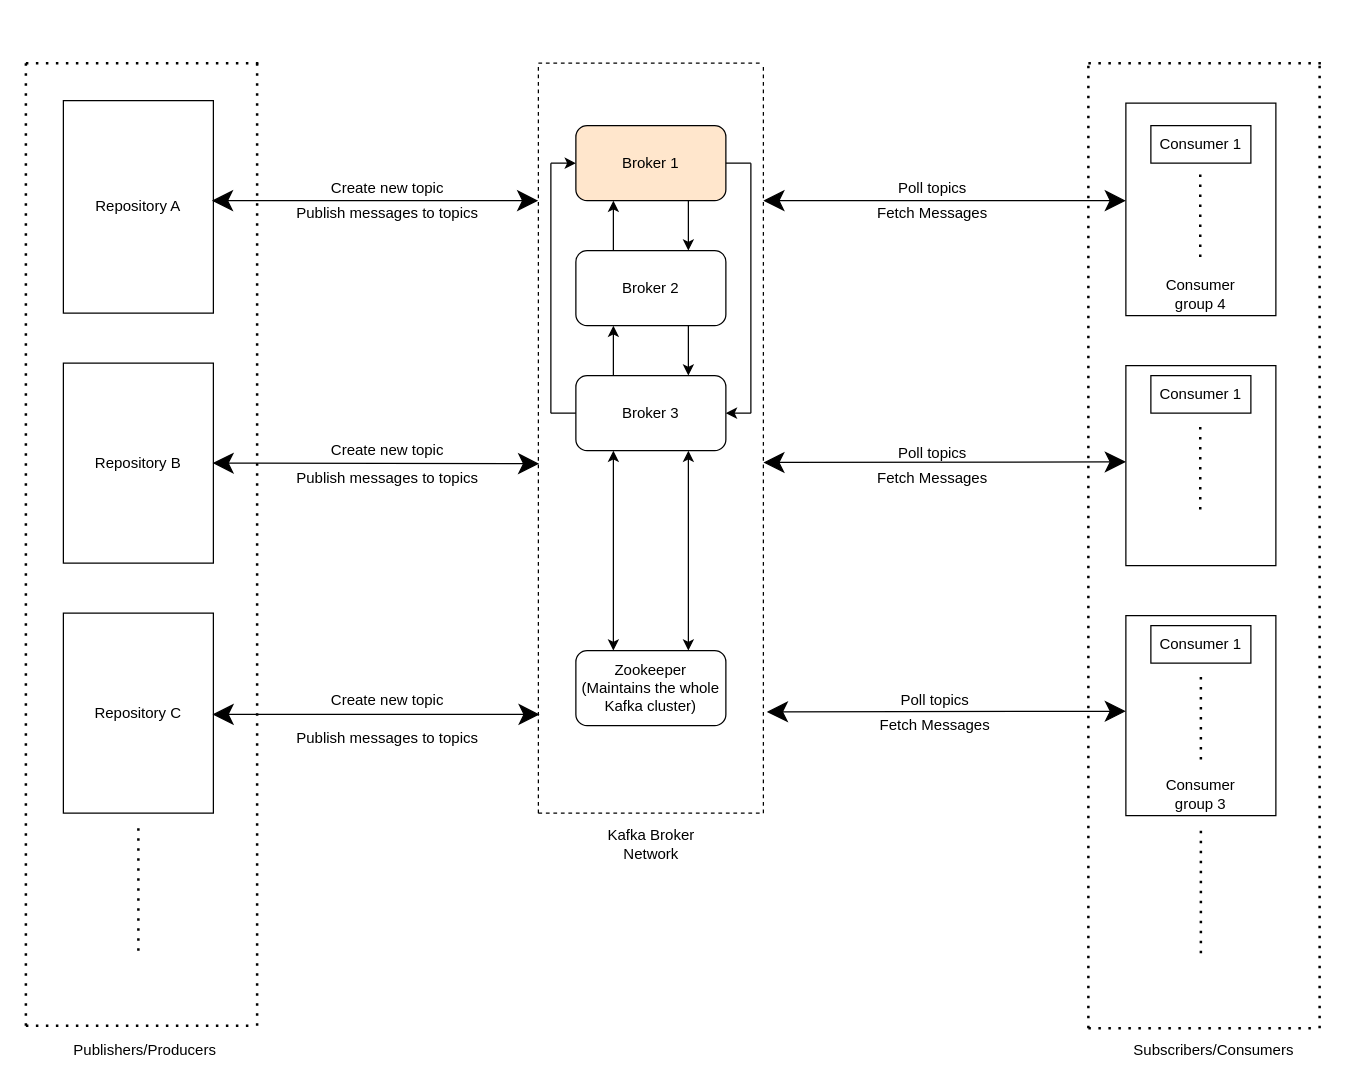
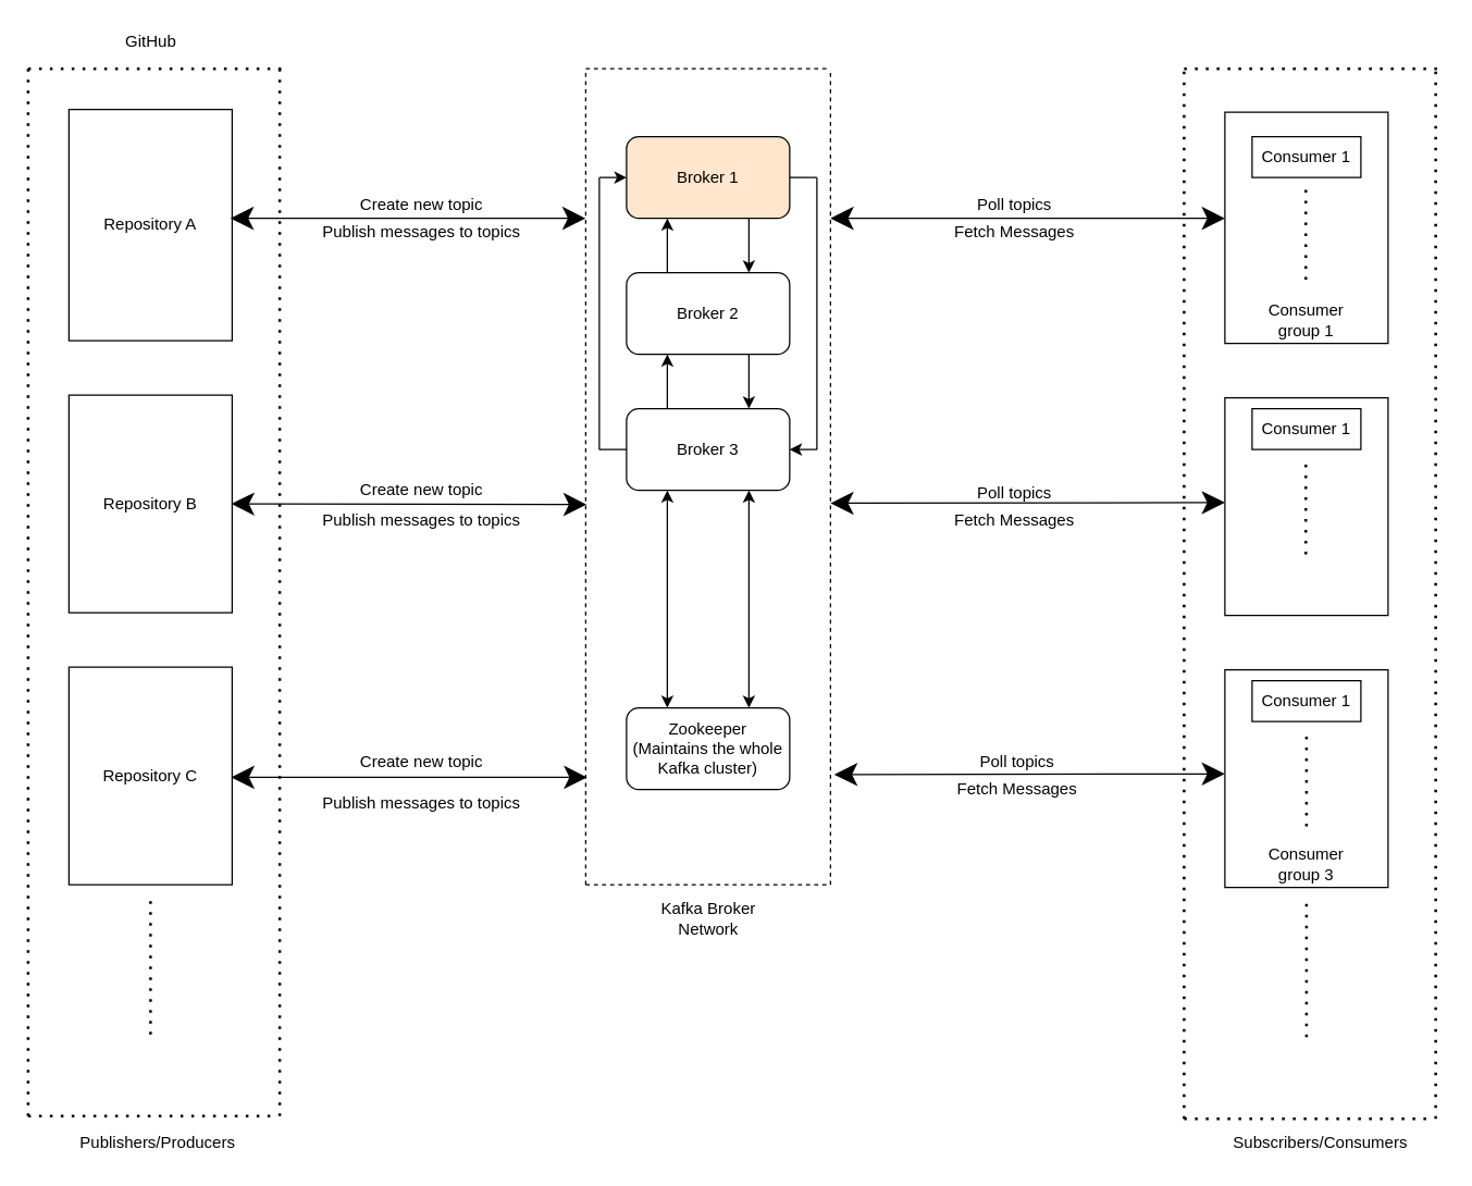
  <mxCell id="0" />
  <mxCell id="1" parent="0" />
  <mxCell id="2" value="Repository A" style="rounded=0;whiteSpace=wrap;html=1;hachureGap=4;pointerEvents=0;" parent="1" vertex="1"><mxGeometry x="50" y="80" width="120" height="170" as="geometry" /></mxCell>
  <mxCell id="3" value="Repository B" style="rounded=0;whiteSpace=wrap;html=1;hachureGap=4;pointerEvents=0;" parent="1" vertex="1"><mxGeometry x="50" y="290" width="120" height="160" as="geometry" /></mxCell>
  <mxCell id="4" value="Repository C" style="rounded=0;whiteSpace=wrap;html=1;hachureGap=4;pointerEvents=0;" parent="1" vertex="1"><mxGeometry x="50" y="490" width="120" height="160" as="geometry" /></mxCell>
  <mxCell id="5" value="" style="endArrow=none;dashed=1;html=1;dashPattern=1 3;strokeWidth=2;startSize=14;endSize=14;sourcePerimeterSpacing=8;targetPerimeterSpacing=8;" parent="1" edge="1"><mxGeometry width="50" height="50" relative="1" as="geometry"><mxPoint x="20" y="820" as="sourcePoint" /><mxPoint x="20" y="50" as="targetPoint" /></mxGeometry></mxCell>
  <mxCell id="6" value="" style="endArrow=none;dashed=1;html=1;dashPattern=1 3;strokeWidth=2;startSize=14;endSize=14;sourcePerimeterSpacing=8;targetPerimeterSpacing=8;" parent="1" edge="1"><mxGeometry width="50" height="50" relative="1" as="geometry"><mxPoint x="205" y="820" as="sourcePoint" /><mxPoint x="205" y="45" as="targetPoint" /></mxGeometry></mxCell>
  <mxCell id="7" value="" style="endArrow=none;dashed=1;html=1;dashPattern=1 3;strokeWidth=2;startSize=14;endSize=14;sourcePerimeterSpacing=8;targetPerimeterSpacing=8;" parent="1" edge="1"><mxGeometry width="50" height="50" relative="1" as="geometry"><mxPoint x="20" y="820" as="sourcePoint" /><mxPoint x="200" y="820" as="targetPoint" /></mxGeometry></mxCell>
  <mxCell id="8" value="" style="endArrow=none;dashed=1;html=1;dashPattern=1 3;strokeWidth=2;startSize=14;endSize=14;sourcePerimeterSpacing=8;targetPerimeterSpacing=8;" parent="1" edge="1"><mxGeometry width="50" height="50" relative="1" as="geometry"><mxPoint x="20" y="50" as="sourcePoint" /><mxPoint x="210" y="50" as="targetPoint" /></mxGeometry></mxCell>
  <mxCell id="9" value="" style="endArrow=none;dashed=1;html=1;dashPattern=1 3;strokeWidth=2;startSize=14;endSize=14;sourcePerimeterSpacing=8;targetPerimeterSpacing=8;" parent="1" edge="1"><mxGeometry width="50" height="50" relative="1" as="geometry"><mxPoint x="110" y="760" as="sourcePoint" /><mxPoint x="110" y="660" as="targetPoint" /></mxGeometry></mxCell>
  <mxCell id="10" value="Publishers/Producers" style="text;html=1;align=center;verticalAlign=middle;resizable=0;points=[];autosize=1;strokeColor=none;fillColor=none;" parent="1" vertex="1"><mxGeometry x="50" y="830" width="130" height="20" as="geometry" /></mxCell>
  <mxCell id="11" value="" style="endArrow=classic;startArrow=classic;html=1;startSize=14;endSize=14;sourcePerimeterSpacing=8;targetPerimeterSpacing=8;" parent="1" edge="1"><mxGeometry width="50" height="50" relative="1" as="geometry"><mxPoint x="168.87" y="160" as="sourcePoint" /><mxPoint x="429.87" y="160" as="targetPoint" /></mxGeometry></mxCell>
  <mxCell id="12" value="" style="endArrow=classic;startArrow=classic;html=1;startSize=14;endSize=14;sourcePerimeterSpacing=8;targetPerimeterSpacing=8;entryX=0.007;entryY=0.194;entryDx=0;entryDy=0;entryPerimeter=0;" parent="1" edge="1"><mxGeometry width="50" height="50" relative="1" as="geometry"><mxPoint x="169.37" y="370" as="sourcePoint" /><mxPoint x="430.63" y="370.44" as="targetPoint" /></mxGeometry></mxCell>
  <mxCell id="13" value="" style="endArrow=classic;startArrow=classic;html=1;startSize=14;endSize=14;sourcePerimeterSpacing=8;targetPerimeterSpacing=8;" parent="1" edge="1"><mxGeometry width="50" height="50" relative="1" as="geometry"><mxPoint x="169.37" y="571" as="sourcePoint" /><mxPoint x="431" y="571" as="targetPoint" /></mxGeometry></mxCell>
  <mxCell id="14" value="Create new topic" style="text;html=1;align=center;verticalAlign=middle;resizable=0;points=[];autosize=1;strokeColor=none;fillColor=none;" parent="1" vertex="1"><mxGeometry x="253.87" y="140" width="110" height="20" as="geometry" /></mxCell>
  <mxCell id="15" value="Publish messages to topics" style="text;html=1;align=center;verticalAlign=middle;resizable=0;points=[];autosize=1;strokeColor=none;fillColor=none;" parent="1" vertex="1"><mxGeometry x="228.87" y="160" width="160" height="20" as="geometry" /></mxCell>
  <mxCell id="16" value="Create new topic" style="text;html=1;align=center;verticalAlign=middle;resizable=0;points=[];autosize=1;strokeColor=none;fillColor=none;" parent="1" vertex="1"><mxGeometry x="253.87" y="350" width="110" height="20" as="geometry" /></mxCell>
  <mxCell id="17" value="Publish messages to topics" style="text;html=1;align=center;verticalAlign=middle;resizable=0;points=[];autosize=1;strokeColor=none;fillColor=none;" parent="1" vertex="1"><mxGeometry x="228.87" y="372" width="160" height="20" as="geometry" /></mxCell>
  <mxCell id="18" value="Create new topic" style="text;html=1;align=center;verticalAlign=middle;resizable=0;points=[];autosize=1;strokeColor=none;fillColor=none;rotation=0;" parent="1" vertex="1"><mxGeometry x="253.87" y="550" width="110" height="20" as="geometry" /></mxCell>
  <mxCell id="19" value="" style="rounded=0;whiteSpace=wrap;html=1;hachureGap=4;pointerEvents=0;" parent="1" vertex="1"><mxGeometry x="900" y="82" width="120" height="170" as="geometry" /></mxCell>
  <mxCell id="20" value="&lt;span style=&quot;color: rgba(0 , 0 , 0 , 0) ; font-family: monospace ; font-size: 0px&quot;&gt;%3CmxGraphModel%3E%3Croot%3E%3CmxCell%20id%3D%220%22%2F%3E%3CmxCell%20id%3D%221%22%20parent%3D%220%22%2F%3E%3CmxCell%20id%3D%222%22%20value%3D%22Consumer%20group%201%22%20style%3D%22text%3Bhtml%3D1%3BstrokeColor%3Dnone%3BfillColor%3Dnone%3Balign%3Dcenter%3BverticalAlign%3Dmiddle%3BwhiteSpace%3Dwrap%3Brounded%3D0%3B%22%20vertex%3D%221%22%20parent%3D%221%22%3E%3CmxGeometry%20x%3D%22940%22%20y%3D%22205%22%20width%3D%2260%22%20height%3D%2230%22%20as%3D%22geometry%22%2F%3E%3C%2FmxCell%3E%3C%2Froot%3E%3C%2FmxGraphModel%3E&lt;/span&gt;" style="rounded=0;whiteSpace=wrap;html=1;hachureGap=4;pointerEvents=0;" parent="1" vertex="1"><mxGeometry x="900" y="292" width="120" height="160" as="geometry" /></mxCell>
  <mxCell id="21" value="" style="rounded=0;whiteSpace=wrap;html=1;hachureGap=4;pointerEvents=0;" parent="1" vertex="1"><mxGeometry x="900" y="492" width="120" height="160" as="geometry" /></mxCell>
  <mxCell id="22" value="" style="endArrow=none;dashed=1;html=1;dashPattern=1 3;strokeWidth=2;startSize=14;endSize=14;sourcePerimeterSpacing=8;targetPerimeterSpacing=8;" parent="1" edge="1"><mxGeometry width="50" height="50" relative="1" as="geometry"><mxPoint x="870" y="822" as="sourcePoint" /><mxPoint x="870" y="52" as="targetPoint" /></mxGeometry></mxCell>
  <mxCell id="23" value="" style="endArrow=none;dashed=1;html=1;dashPattern=1 3;strokeWidth=2;startSize=14;endSize=14;sourcePerimeterSpacing=8;targetPerimeterSpacing=8;" parent="1" edge="1"><mxGeometry width="50" height="50" relative="1" as="geometry"><mxPoint x="1055" y="822" as="sourcePoint" /><mxPoint x="1055" y="47" as="targetPoint" /></mxGeometry></mxCell>
  <mxCell id="24" value="" style="endArrow=none;dashed=1;html=1;dashPattern=1 3;strokeWidth=2;startSize=14;endSize=14;sourcePerimeterSpacing=8;targetPerimeterSpacing=8;" parent="1" edge="1"><mxGeometry width="50" height="50" relative="1" as="geometry"><mxPoint x="870" y="822" as="sourcePoint" /><mxPoint x="1050" y="822" as="targetPoint" /></mxGeometry></mxCell>
  <mxCell id="25" value="" style="endArrow=none;dashed=1;html=1;dashPattern=1 3;strokeWidth=2;startSize=14;endSize=14;sourcePerimeterSpacing=8;targetPerimeterSpacing=8;" parent="1" edge="1"><mxGeometry width="50" height="50" relative="1" as="geometry"><mxPoint x="960" y="762" as="sourcePoint" /><mxPoint x="960" y="662" as="targetPoint" /></mxGeometry></mxCell>
  <mxCell id="26" value="" style="endArrow=none;dashed=1;html=1;dashPattern=1 3;strokeWidth=2;startSize=14;endSize=14;sourcePerimeterSpacing=8;targetPerimeterSpacing=8;" parent="1" edge="1"><mxGeometry width="50" height="50" relative="1" as="geometry"><mxPoint x="870" y="50" as="sourcePoint" /><mxPoint x="1060" y="50" as="targetPoint" /></mxGeometry></mxCell>
  <mxCell id="27" value="Subscribers/Consumers" style="text;html=1;align=center;verticalAlign=middle;resizable=0;points=[];autosize=1;strokeColor=none;fillColor=none;" parent="1" vertex="1"><mxGeometry x="900" y="830" width="140" height="20" as="geometry" /></mxCell>
  <mxCell id="28" value="" style="endArrow=classic;startArrow=classic;html=1;startSize=14;endSize=14;sourcePerimeterSpacing=8;targetPerimeterSpacing=8;" parent="1" edge="1"><mxGeometry width="50" height="50" relative="1" as="geometry"><mxPoint x="610" y="160" as="sourcePoint" /><mxPoint x="900" y="160" as="targetPoint" /></mxGeometry></mxCell>
  <mxCell id="29" value="" style="endArrow=classic;startArrow=classic;html=1;startSize=14;endSize=14;sourcePerimeterSpacing=8;targetPerimeterSpacing=8;exitX=1;exitY=0.25;exitDx=0;exitDy=0;" parent="1" edge="1"><mxGeometry width="50" height="50" relative="1" as="geometry"><mxPoint x="610" y="369.5" as="sourcePoint" /><mxPoint x="900" y="369" as="targetPoint" /></mxGeometry></mxCell>
  <mxCell id="30" value="" style="endArrow=classic;startArrow=classic;html=1;startSize=14;endSize=14;sourcePerimeterSpacing=8;targetPerimeterSpacing=8;entryX=-0.015;entryY=0.862;entryDx=0;entryDy=0;entryPerimeter=0;" parent="1" edge="1"><mxGeometry width="50" height="50" relative="1" as="geometry"><mxPoint x="612.8" y="569" as="sourcePoint" /><mxPoint x="900" y="568.54" as="targetPoint" /></mxGeometry></mxCell>
  <mxCell id="31" value="Poll topics" style="text;html=1;align=center;verticalAlign=middle;resizable=0;points=[];autosize=1;strokeColor=none;fillColor=none;" parent="1" vertex="1"><mxGeometry x="710" y="140" width="70" height="20" as="geometry" /></mxCell>
  <mxCell id="32" value="Fetch Messages" style="text;html=1;align=center;verticalAlign=middle;resizable=0;points=[];autosize=1;strokeColor=none;fillColor=none;" parent="1" vertex="1"><mxGeometry x="695" y="160" width="100" height="20" as="geometry" /></mxCell>
  <mxCell id="33" value="Poll topics" style="text;html=1;align=center;verticalAlign=middle;resizable=0;points=[];autosize=1;strokeColor=none;fillColor=none;" parent="1" vertex="1"><mxGeometry x="710" y="352" width="70" height="20" as="geometry" /></mxCell>
  <mxCell id="34" value="Fetch Messages" style="text;html=1;align=center;verticalAlign=middle;resizable=0;points=[];autosize=1;strokeColor=none;fillColor=none;" parent="1" vertex="1"><mxGeometry x="695" y="372" width="100" height="20" as="geometry" /></mxCell>
  <mxCell id="35" value="Poll topics" style="text;html=1;align=center;verticalAlign=middle;resizable=0;points=[];autosize=1;strokeColor=none;fillColor=none;" parent="1" vertex="1"><mxGeometry x="711.8" y="550" width="70" height="20" as="geometry" /></mxCell>
  <mxCell id="36" value="Fetch Messages" style="text;html=1;align=center;verticalAlign=middle;resizable=0;points=[];autosize=1;strokeColor=none;fillColor=none;" parent="1" vertex="1"><mxGeometry x="696.8" y="570" width="100" height="20" as="geometry" /></mxCell>
  <mxCell id="37" value="Publish messages to topics" style="text;html=1;align=center;verticalAlign=middle;resizable=0;points=[];autosize=1;strokeColor=none;fillColor=none;rotation=0;" parent="1" vertex="1"><mxGeometry x="228.87" y="580" width="160" height="20" as="geometry" /></mxCell>
+ <mxCell id="38" value="GitHub" style="text;html=1;align=center;verticalAlign=middle;resizable=0;points=[];autosize=1;strokeColor=none;fillColor=none;" parent="1" vertex="1"><mxGeometry x="85" y="20" width="50" height="20" as="geometry" /></mxCell>
  <mxCell id="39" value="" style="endArrow=none;dashed=1;html=1;rounded=0;" parent="1" edge="1"><mxGeometry width="50" height="50" relative="1" as="geometry"><mxPoint x="430" y="650" as="sourcePoint" /><mxPoint x="430" y="50" as="targetPoint" /></mxGeometry></mxCell>
  <mxCell id="40" value="" style="endArrow=none;dashed=1;html=1;rounded=0;" parent="1" edge="1"><mxGeometry width="50" height="50" relative="1" as="geometry"><mxPoint x="610" y="650" as="sourcePoint" /><mxPoint x="610" y="50" as="targetPoint" /></mxGeometry></mxCell>
  <mxCell id="41" value="" style="endArrow=none;dashed=1;html=1;rounded=0;" parent="1" edge="1"><mxGeometry width="50" height="50" relative="1" as="geometry"><mxPoint x="430" y="50" as="sourcePoint" /><mxPoint x="610" y="50" as="targetPoint" /></mxGeometry></mxCell>
  <mxCell id="42" value="" style="endArrow=none;dashed=1;html=1;rounded=0;" parent="1" edge="1"><mxGeometry width="50" height="50" relative="1" as="geometry"><mxPoint x="430" y="650" as="sourcePoint" /><mxPoint x="610" y="650" as="targetPoint" /><Array as="points" /></mxGeometry></mxCell>
  <mxCell id="43" value="Broker 1" style="rounded=1;whiteSpace=wrap;html=1;fillColor=#ffe6cc;" parent="1" vertex="1"><mxGeometry x="460" y="100" width="120" height="60" as="geometry" /></mxCell>
  <mxCell id="44" value="Broker 2" style="rounded=1;whiteSpace=wrap;html=1;" parent="1" vertex="1"><mxGeometry x="460" y="200" width="120" height="60" as="geometry" /></mxCell>
  <mxCell id="45" value="Broker 3" style="rounded=1;whiteSpace=wrap;html=1;" parent="1" vertex="1"><mxGeometry x="460" y="300" width="120" height="60" as="geometry" /></mxCell>
  <mxCell id="46" value="Kafka Broker &lt;br&gt;Network" style="text;html=1;align=center;verticalAlign=middle;resizable=0;points=[];autosize=1;strokeColor=none;fillColor=none;" parent="1" vertex="1"><mxGeometry x="480" y="660" width="80" height="30" as="geometry" /></mxCell>
  <mxCell id="47" value="" style="endArrow=classic;html=1;rounded=0;entryX=0.25;entryY=1;entryDx=0;entryDy=0;exitX=0.25;exitY=0;exitDx=0;exitDy=0;" parent="1" source="44" target="43" edge="1"><mxGeometry width="50" height="50" relative="1" as="geometry"><mxPoint x="540" y="450" as="sourcePoint" /><mxPoint x="590" y="400" as="targetPoint" /></mxGeometry></mxCell>
  <mxCell id="48" value="" style="endArrow=classic;html=1;rounded=0;entryX=0.75;entryY=0;entryDx=0;entryDy=0;exitX=0.75;exitY=1;exitDx=0;exitDy=0;" parent="1" source="43" target="44" edge="1"><mxGeometry width="50" height="50" relative="1" as="geometry"><mxPoint x="500" y="210" as="sourcePoint" /><mxPoint x="500" y="170" as="targetPoint" /></mxGeometry></mxCell>
  <mxCell id="49" value="" style="endArrow=classic;html=1;rounded=0;entryX=0.75;entryY=0;entryDx=0;entryDy=0;exitX=0.75;exitY=1;exitDx=0;exitDy=0;" parent="1" edge="1"><mxGeometry width="50" height="50" relative="1" as="geometry"><mxPoint x="550" y="260" as="sourcePoint" /><mxPoint x="550" y="300" as="targetPoint" /></mxGeometry></mxCell>
  <mxCell id="50" value="" style="endArrow=classic;html=1;rounded=0;entryX=0.25;entryY=1;entryDx=0;entryDy=0;exitX=0.25;exitY=0;exitDx=0;exitDy=0;" parent="1" edge="1"><mxGeometry width="50" height="50" relative="1" as="geometry"><mxPoint x="490" y="300" as="sourcePoint" /><mxPoint x="490" y="260" as="targetPoint" /></mxGeometry></mxCell>
  <mxCell id="51" value="" style="endArrow=none;html=1;rounded=0;" parent="1" edge="1"><mxGeometry width="50" height="50" relative="1" as="geometry"><mxPoint x="440" y="330" as="sourcePoint" /><mxPoint x="440" y="130" as="targetPoint" /></mxGeometry></mxCell>
  <mxCell id="52" value="" style="endArrow=none;html=1;rounded=0;" parent="1" edge="1"><mxGeometry width="50" height="50" relative="1" as="geometry"><mxPoint x="600" y="330" as="sourcePoint" /><mxPoint x="600" y="130" as="targetPoint" /></mxGeometry></mxCell>
  <mxCell id="53" value="" style="endArrow=classic;html=1;rounded=0;entryX=0;entryY=0.5;entryDx=0;entryDy=0;" parent="1" target="43" edge="1"><mxGeometry width="50" height="50" relative="1" as="geometry"><mxPoint x="440" y="130" as="sourcePoint" /><mxPoint x="590" y="400" as="targetPoint" /></mxGeometry></mxCell>
  <mxCell id="54" value="" style="endArrow=classic;html=1;rounded=0;entryX=1;entryY=0.5;entryDx=0;entryDy=0;" parent="1" target="45" edge="1"><mxGeometry width="50" height="50" relative="1" as="geometry"><mxPoint x="600" y="330" as="sourcePoint" /><mxPoint x="600" y="380" as="targetPoint" /></mxGeometry></mxCell>
  <mxCell id="55" value="" style="endArrow=none;html=1;rounded=0;entryX=0;entryY=0.5;entryDx=0;entryDy=0;" parent="1" target="45" edge="1"><mxGeometry width="50" height="50" relative="1" as="geometry"><mxPoint x="440" y="330" as="sourcePoint" /><mxPoint x="590" y="400" as="targetPoint" /></mxGeometry></mxCell>
  <mxCell id="56" value="" style="endArrow=none;html=1;rounded=0;exitX=1;exitY=0.5;exitDx=0;exitDy=0;" parent="1" source="43" edge="1"><mxGeometry width="50" height="50" relative="1" as="geometry"><mxPoint x="540" y="450" as="sourcePoint" /><mxPoint x="600" y="130" as="targetPoint" /></mxGeometry></mxCell>
  <mxCell id="57" value="Zookeeper&lt;br&gt;(Maintains the whole Kafka cluster)" style="rounded=1;whiteSpace=wrap;html=1;" vertex="1" parent="1"><mxGeometry x="460" y="520" width="120" height="60" as="geometry" /></mxCell>
  <mxCell id="58" value="" style="endArrow=classic;startArrow=classic;html=1;rounded=0;entryX=0.25;entryY=1;entryDx=0;entryDy=0;exitX=0.25;exitY=0;exitDx=0;exitDy=0;" edge="1" parent="1" source="57" target="45"><mxGeometry width="50" height="50" relative="1" as="geometry"><mxPoint x="440" y="530" as="sourcePoint" /><mxPoint x="490" y="480" as="targetPoint" /></mxGeometry></mxCell>
  <mxCell id="59" value="" style="endArrow=classic;startArrow=classic;html=1;rounded=0;entryX=0.75;entryY=1;entryDx=0;entryDy=0;exitX=0.75;exitY=0;exitDx=0;exitDy=0;" edge="1" parent="1" source="57" target="45"><mxGeometry width="50" height="50" relative="1" as="geometry"><mxPoint x="500" y="402" as="sourcePoint" /><mxPoint x="500" y="370" as="targetPoint" /></mxGeometry></mxCell>
  <mxCell id="60" value="Consumer 1" style="rounded=0;whiteSpace=wrap;html=1;" vertex="1" parent="1"><mxGeometry x="920" y="100" width="80" height="30" as="geometry" /></mxCell>
  <mxCell id="61" value="" style="endArrow=none;dashed=1;html=1;dashPattern=1 3;strokeWidth=2;rounded=0;" edge="1" parent="1"><mxGeometry width="50" height="50" relative="1" as="geometry"><mxPoint x="959.5" y="205" as="sourcePoint" /><mxPoint x="959.5" y="135" as="targetPoint" /></mxGeometry></mxCell>
- <mxCell id="62" value="Consumer group 4" style="text;html=1;strokeColor=none;fillColor=none;align=center;verticalAlign=middle;whiteSpace=wrap;rounded=0;" vertex="1" parent="1"><mxGeometry x="930" y="220" width="60" height="30" as="geometry" /></mxCell>
+ <mxCell id="62" value="Consumer group 1" style="text;html=1;strokeColor=none;fillColor=none;align=center;verticalAlign=middle;whiteSpace=wrap;rounded=0;" vertex="1" parent="1"><mxGeometry x="930" y="220" width="60" height="30" as="geometry" /></mxCell>
  <mxCell id="63" value="Consumer group 3" style="text;html=1;strokeColor=none;fillColor=none;align=center;verticalAlign=middle;whiteSpace=wrap;rounded=0;" vertex="1" parent="1"><mxGeometry x="930" y="620" width="60" height="30" as="geometry" /></mxCell>
  <mxCell id="64" value="Consumer 1" style="rounded=0;whiteSpace=wrap;html=1;" vertex="1" parent="1"><mxGeometry x="920" y="300" width="80" height="30" as="geometry" /></mxCell>
  <mxCell id="65" value="Consumer 1" style="rounded=0;whiteSpace=wrap;html=1;" vertex="1" parent="1"><mxGeometry x="920" y="500" width="80" height="30" as="geometry" /></mxCell>
  <mxCell id="66" value="" style="endArrow=none;dashed=1;html=1;dashPattern=1 3;strokeWidth=2;rounded=0;" edge="1" parent="1"><mxGeometry width="50" height="50" relative="1" as="geometry"><mxPoint x="959.5" y="407" as="sourcePoint" /><mxPoint x="959.5" y="337" as="targetPoint" /></mxGeometry></mxCell>
  <mxCell id="67" value="" style="endArrow=none;dashed=1;html=1;dashPattern=1 3;strokeWidth=2;rounded=0;" edge="1" parent="1"><mxGeometry width="50" height="50" relative="1" as="geometry"><mxPoint x="960" y="607" as="sourcePoint" /><mxPoint x="960" y="537" as="targetPoint" /></mxGeometry></mxCell>
